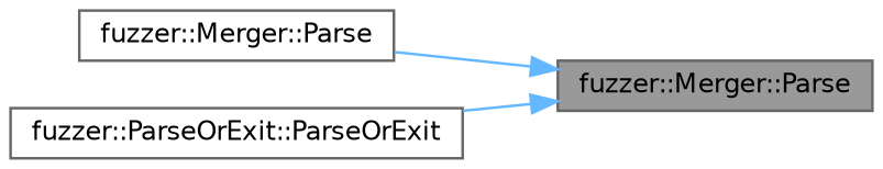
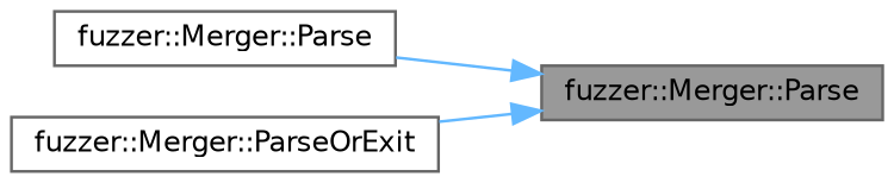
  digraph {
    rankdir=RL
    node [color=grey40 fillcolor=white fontname=Helvetica fontsize=10 shape=box style=filled]
    edge [color=steelblue1 dir=back fontname=Helvetica fontsize=10 labelfontname=Helvetica labelfontsize=10 style=solid]
    n1 [color=gray40 fillcolor=grey60 fontcolor=black height=0.2 label="fuzzer::Merger::Parse" width=0.4]
    n2 [height=0.2 label="fuzzer::Merger::Parse" width=0.4]
-   n3 [height=0.2 label="fuzzer::ParseOrExit::ParseOrExit" width=0.4]
+   n3 [height=0.2 label="fuzzer::Merger::ParseOrExit" width=0.4]
    n1 -> n2
    n1 -> n3
  }
